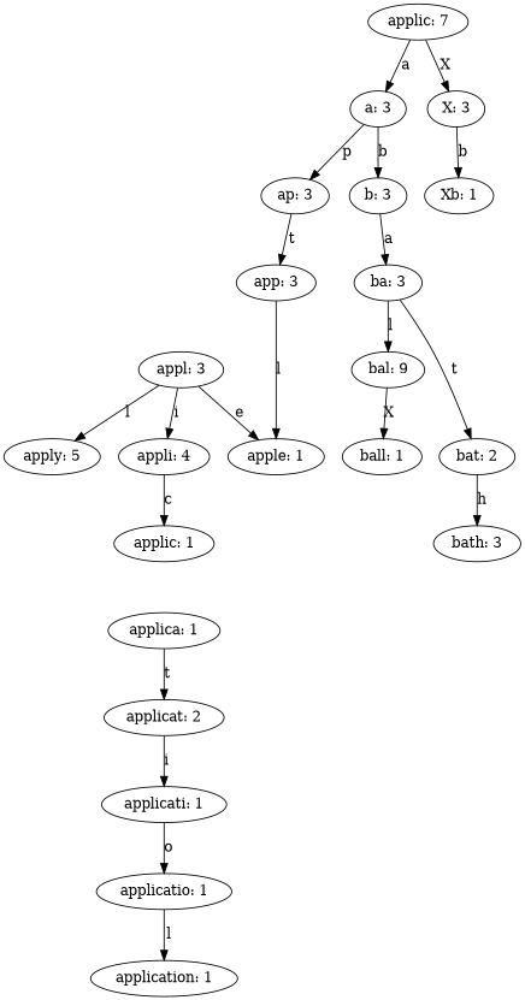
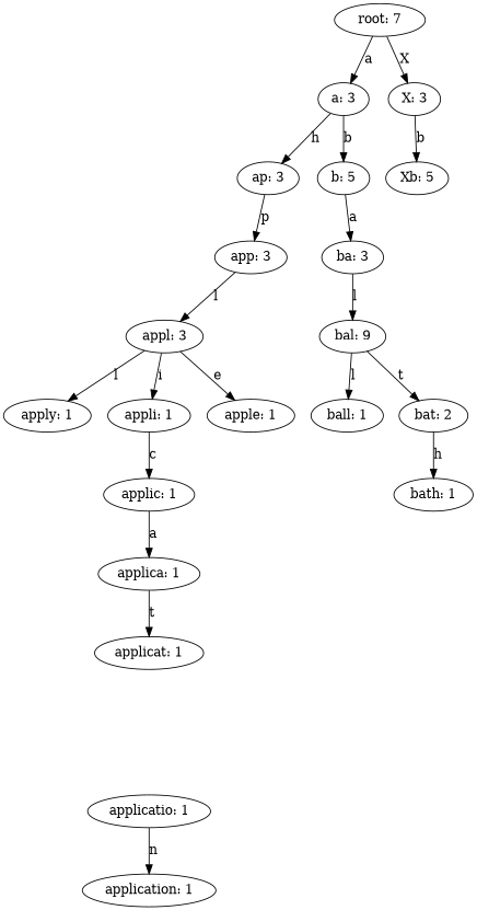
  digraph {
-   n1 [label="applic: 7"]
+   n1 [label="root: 7"]
    n2 [label="a: 3"]
    n3 [label="X: 3"]
-   n4 [label="b: 3"]
+   n4 [label="b: 5"]
    n5 [label="ap: 3"]
    n6 [label="ba: 3"]
-   n7 [label="Xb: 1"]
+   n7 [label="Xb: 5"]
    n8 [label="app: 3"]
    n9 [label="appl: 3"]
    n10 [label="apple: 1"]
-   n11 [label="apply: 5"]
-   n12 [label="appli: 4"]
+   n11 [label="apply: 1"]
+   n12 [label="appli: 1"]
    n13 [label="applic: 1"]
    n14 [label="applica: 1"]
-   n15 [label="applicat: 2"]
-   n16 [label="applicati: 1"]
+   n15 [label="applicat: 1"]
    n17 [label="applicatio: 1"]
    n18 [label="application: 1"]
    n19 [label="bat: 2"]
    n20 [label="bal: 9"]
-   n21 [label="bath: 3"]
+   n21 [label="bath: 1"]
    n22 [label="ball: 1"]
    n1 -> n2 [label=a]
    n1 -> n3 [label=X]
    n2 -> n4 [label=b]
-   n2 -> n5 [label=p]
+   n2 -> n5 [label=h]
    n3 -> n7 [label=b]
    n4 -> n6 [label=a]
-   n5 -> n8 [label=t]
-   n6 -> n19 [label=t]
+   n5 -> n8 [label=p]
+   n20 -> n19 [label=t]
    n6 -> n20 [label=l]
-   n8 -> n10 [label=l]
+   n8 -> n9 [label=l]
    n9 -> n10 [label=e]
    n9 -> n11 [label=l]
    n9 -> n12 [label=i]
    n12 -> n13 [label=c]
+   n13 -> n14 [label=a]
    n14 -> n15 [label=t]
-   n15 -> n16 [label=i]
-   n16 -> n17 [label=o]
-   n17 -> n18 [label=l]
+   n17 -> n18 [label=n]
    n19 -> n21 [label=h]
-   n20 -> n22 [label=X]
+   n20 -> n22 [label=l]
  }
